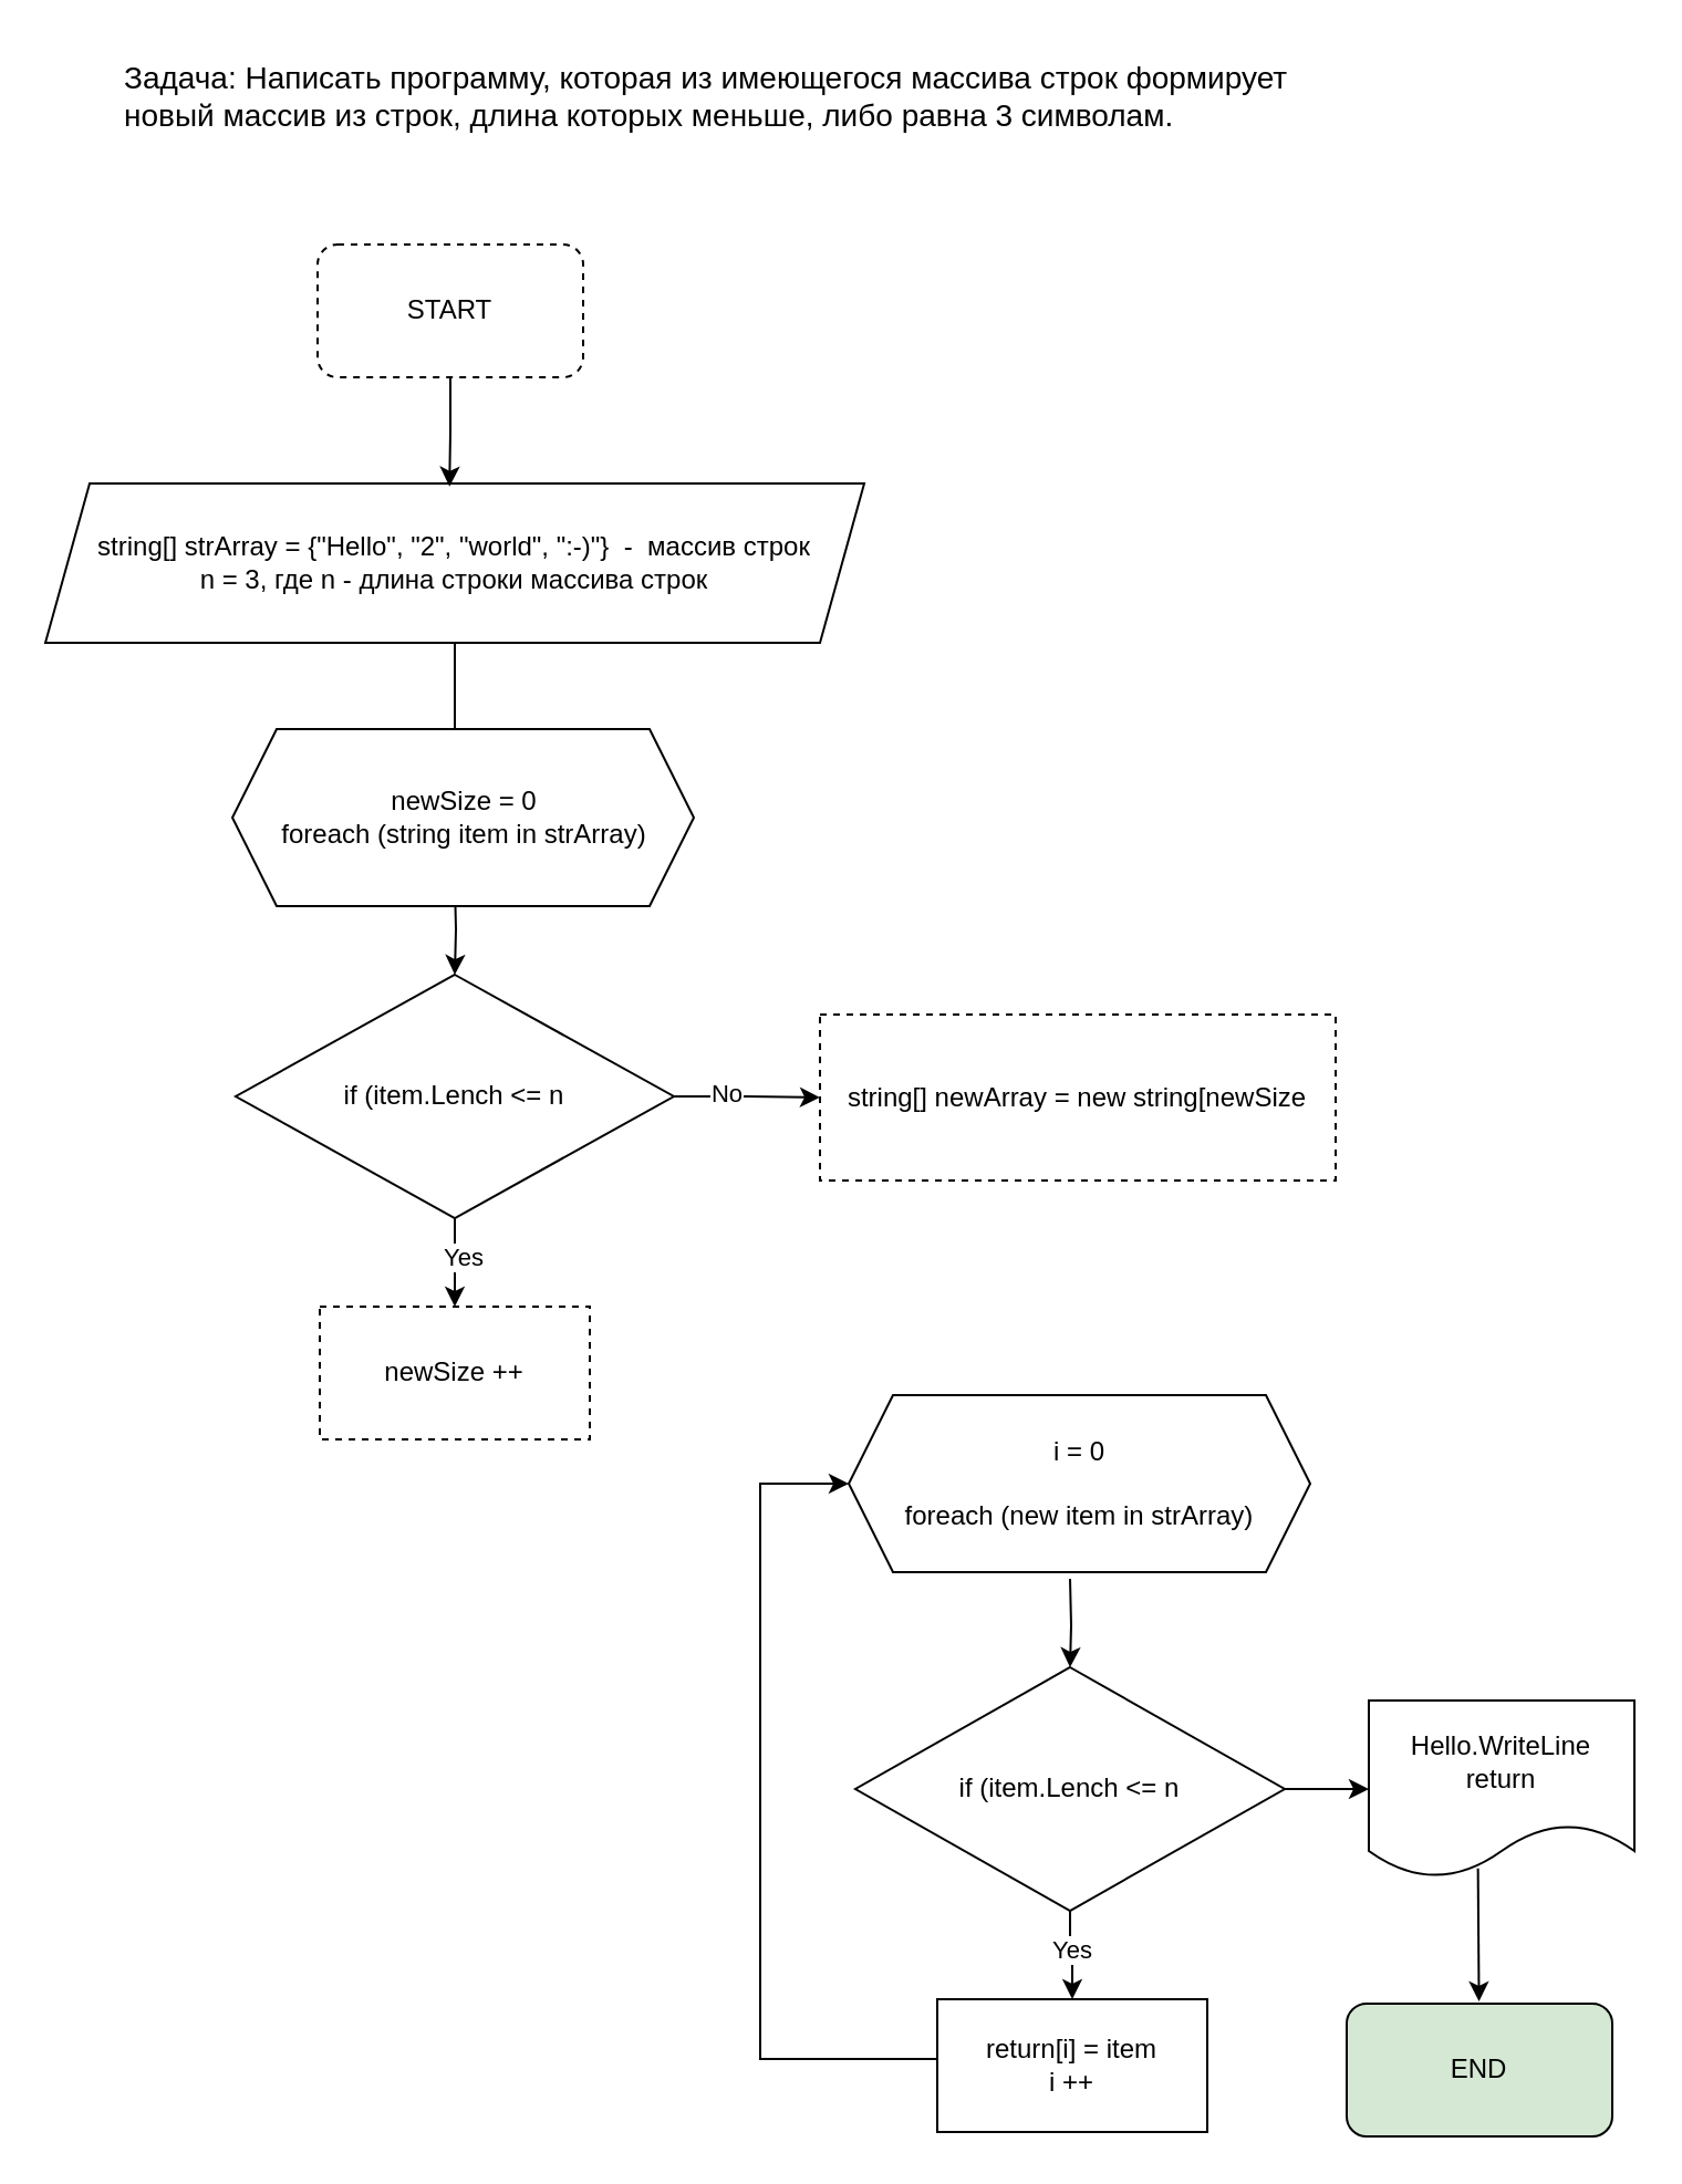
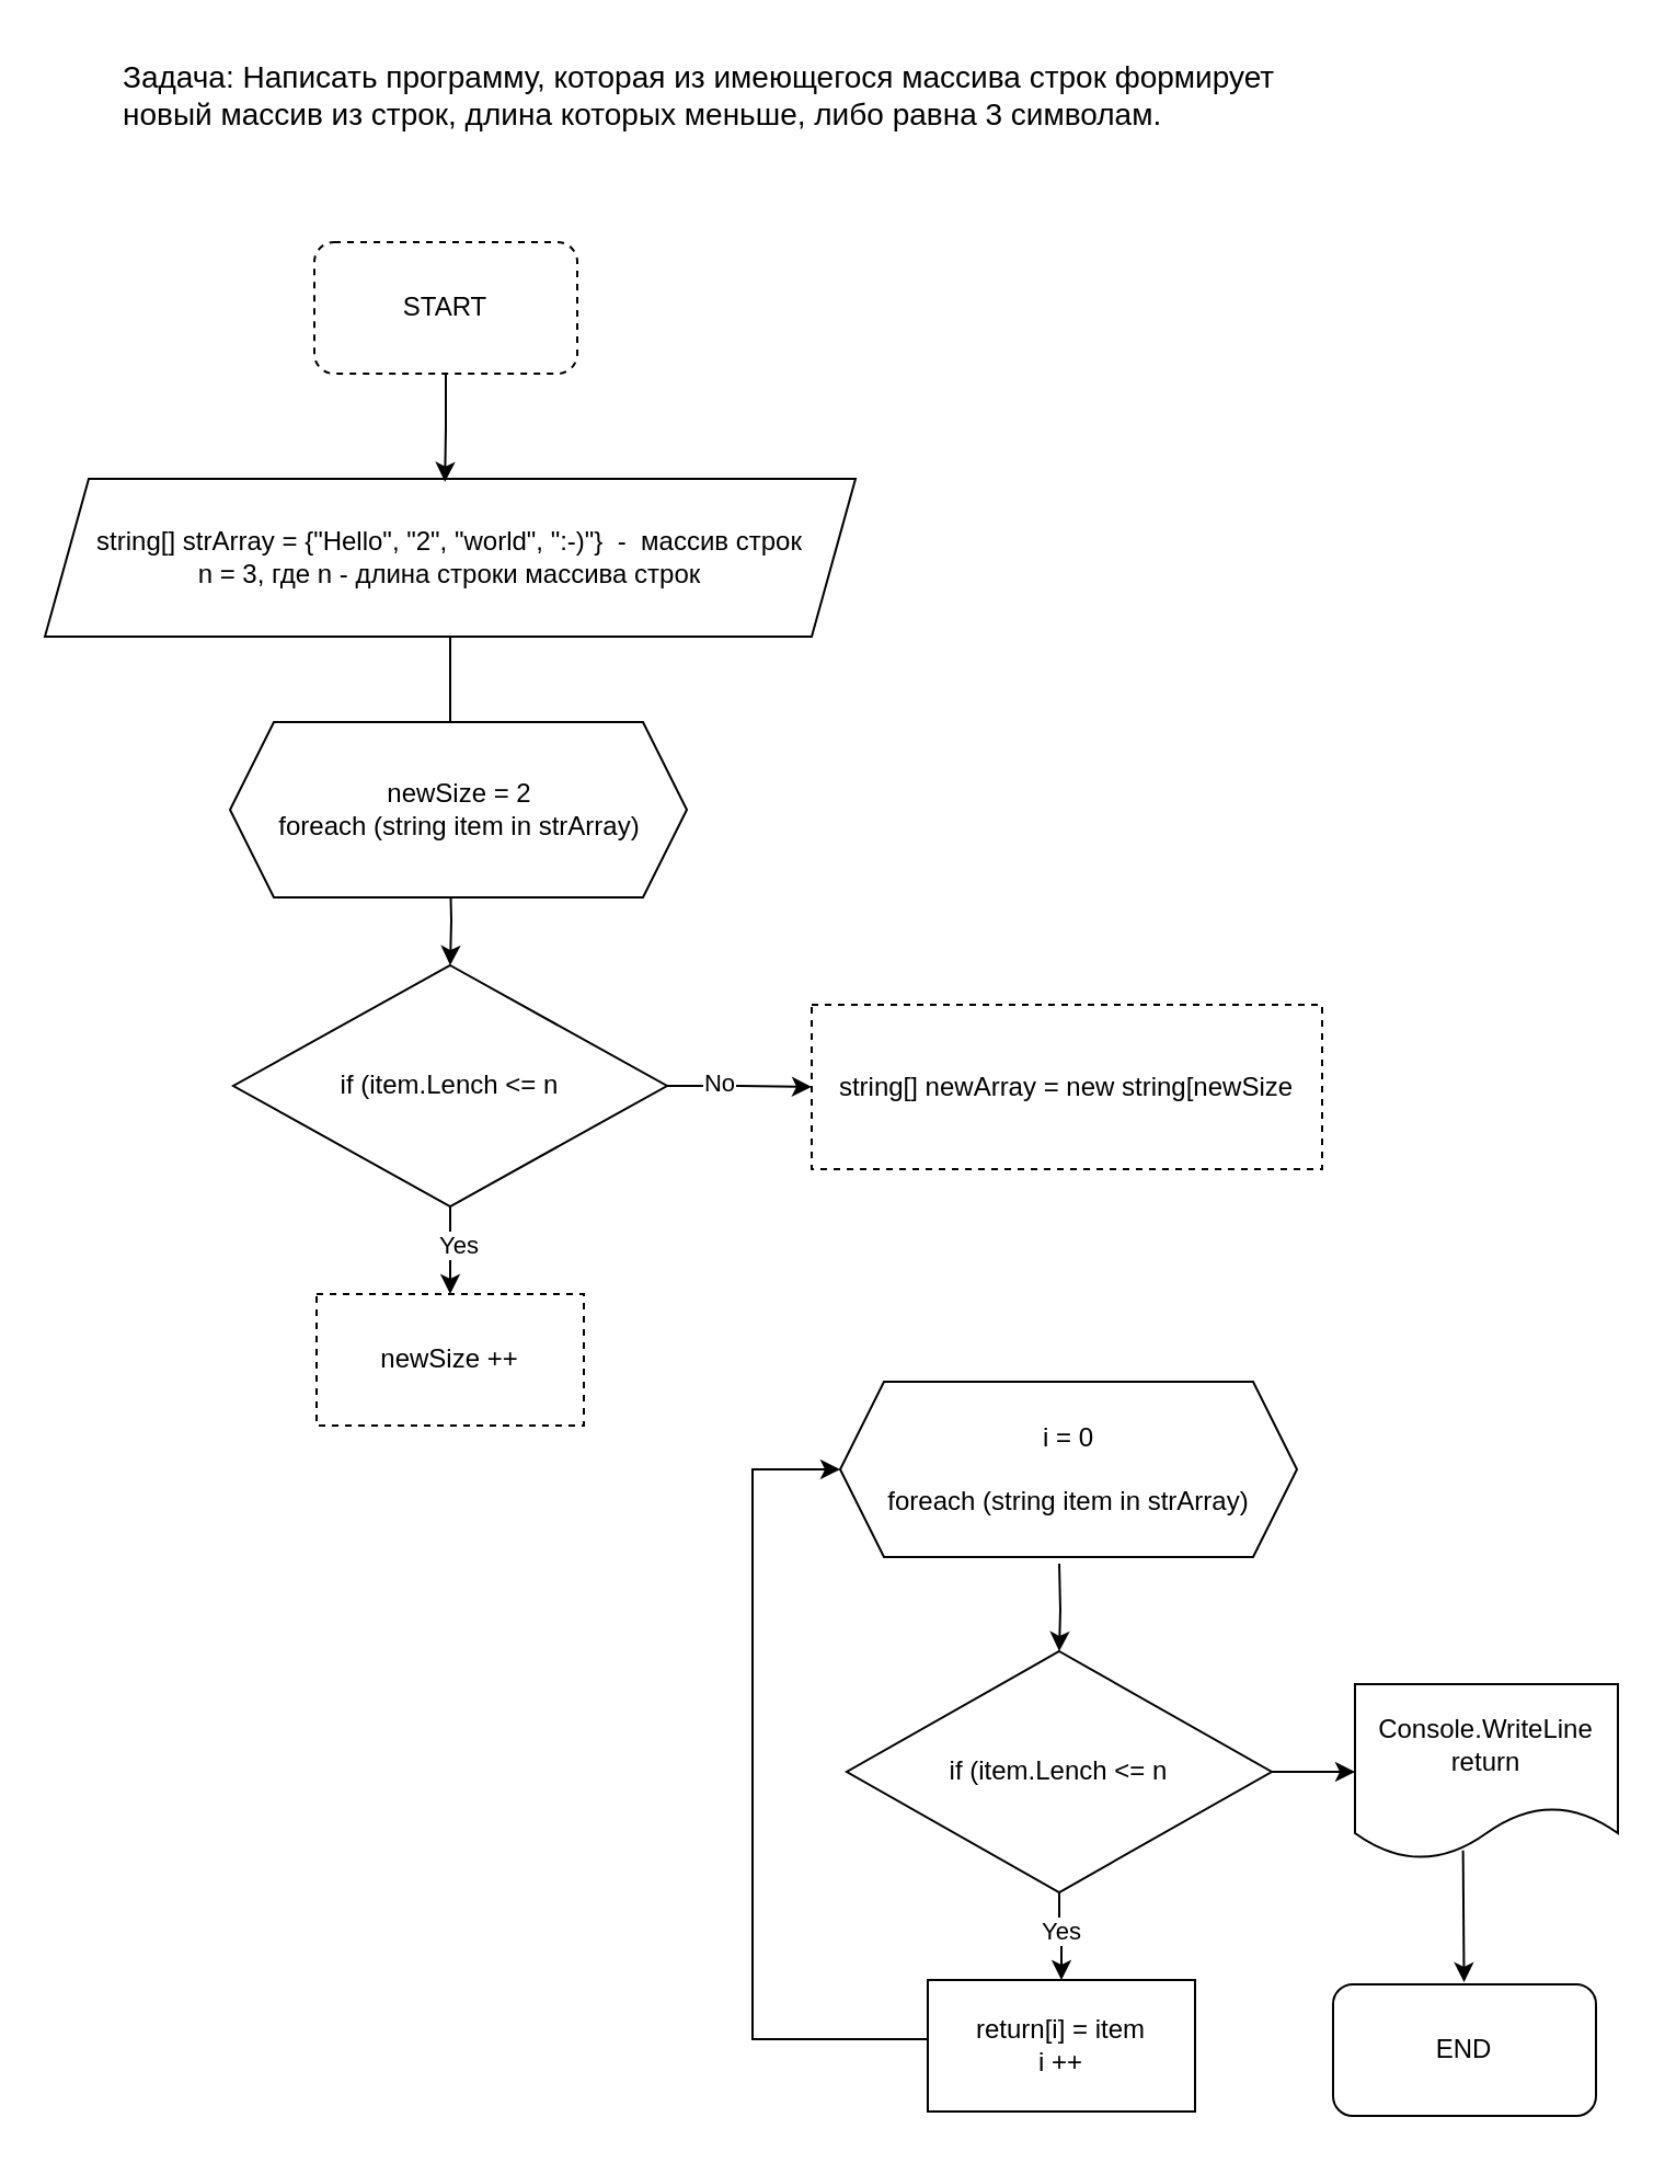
  <mxCell id="0" />
  <mxCell id="1" parent="0" />
  <mxCell id="2" value="&lt;font style=&quot;font-size: 14px;&quot;&gt;Задача: Написать программу, которая из имеющегося массива строк формирует новый массив из строк, длина которых меньше, либо равна 3 символам.&lt;/font&gt;" style="text;whiteSpace=wrap;html=1;" vertex="1" parent="1"><mxGeometry x="54" y="20" width="560" height="50" as="geometry" /></mxCell>
  <mxCell id="3" value="START" style="rounded=1;whiteSpace=wrap;html=1;dashed=1;" vertex="1" parent="1"><mxGeometry x="143" y="110" width="120" height="60" as="geometry" /></mxCell>
  <mxCell id="4" style="edgeStyle=orthogonalEdgeStyle;rounded=0;orthogonalLoop=1;jettySize=auto;html=1;exitX=0.5;exitY=1;exitDx=0;exitDy=0;entryX=0.5;entryY=0;entryDx=0;entryDy=0;" edge="1" parent="1" source="5"><mxGeometry relative="1" as="geometry"><mxPoint x="205" y="338" as="targetPoint" /></mxGeometry></mxCell>
  <mxCell id="5" value="string[] strArray = {&quot;Hello&quot;, &quot;2&quot;, &quot;world&quot;, &quot;:-)&quot;}&amp;nbsp; -&amp;nbsp; массив строк&lt;br&gt;n = 3, где n - длина строки массива строк" style="shape=parallelogram;perimeter=parallelogramPerimeter;whiteSpace=wrap;html=1;fixedSize=1;" vertex="1" parent="1"><mxGeometry x="20" y="218" width="370" height="72" as="geometry" /></mxCell>
  <mxCell id="6" style="edgeStyle=orthogonalEdgeStyle;rounded=0;orthogonalLoop=1;jettySize=auto;html=1;exitX=0.5;exitY=1;exitDx=0;exitDy=0;" edge="1" parent="1" target="11"><mxGeometry relative="1" as="geometry"><mxPoint x="205" y="398" as="sourcePoint" /></mxGeometry></mxCell>
  <mxCell id="7" style="edgeStyle=orthogonalEdgeStyle;rounded=0;orthogonalLoop=1;jettySize=auto;html=1;exitX=0.5;exitY=1;exitDx=0;exitDy=0;entryX=0.5;entryY=0;entryDx=0;entryDy=0;" edge="1" parent="1" source="11" target="12"><mxGeometry relative="1" as="geometry" /></mxCell>
  <mxCell id="8" value="Yes" style="edgeLabel;html=1;align=center;verticalAlign=middle;resizable=0;points=[];" vertex="1" connectable="0" parent="7"><mxGeometry x="-0.166" y="3" relative="1" as="geometry"><mxPoint as="offset" /></mxGeometry></mxCell>
  <mxCell id="9" style="edgeStyle=orthogonalEdgeStyle;rounded=0;orthogonalLoop=1;jettySize=auto;html=1;exitX=1;exitY=0.5;exitDx=0;exitDy=0;entryX=0;entryY=0.5;entryDx=0;entryDy=0;" edge="1" parent="1" source="11" target="14"><mxGeometry relative="1" as="geometry" /></mxCell>
  <mxCell id="10" value="No" style="edgeLabel;html=1;align=center;verticalAlign=middle;resizable=0;points=[];" vertex="1" connectable="0" parent="9"><mxGeometry x="-0.308" y="2" relative="1" as="geometry"><mxPoint as="offset" /></mxGeometry></mxCell>
  <mxCell id="11" value="if (item.Lench &amp;lt;= n" style="rhombus;whiteSpace=wrap;html=1;" vertex="1" parent="1"><mxGeometry x="106" y="440" width="198" height="110" as="geometry" /></mxCell>
  <mxCell id="12" value="newSize ++" style="rounded=0;whiteSpace=wrap;html=1;dashed=1;" vertex="1" parent="1"><mxGeometry x="144" y="590" width="122" height="60" as="geometry" /></mxCell>
  <mxCell id="13" style="edgeStyle=orthogonalEdgeStyle;rounded=0;orthogonalLoop=1;jettySize=auto;html=1;exitX=0.5;exitY=1;exitDx=0;exitDy=0;entryX=0.48;entryY=0.019;entryDx=0;entryDy=0;entryPerimeter=0;" edge="1" parent="1" source="3"><mxGeometry relative="1" as="geometry"><mxPoint x="202.6" y="219.349" as="targetPoint" /></mxGeometry></mxCell>
  <mxCell id="14" value="string[] newArray = new string[newSize" style="rounded=0;whiteSpace=wrap;html=1;dashed=1;" vertex="1" parent="1"><mxGeometry x="370" y="458" width="233" height="75" as="geometry" /></mxCell>
  <mxCell id="15" style="edgeStyle=orthogonalEdgeStyle;rounded=0;orthogonalLoop=1;jettySize=auto;html=1;exitX=0.5;exitY=1;exitDx=0;exitDy=0;entryX=0.5;entryY=0;entryDx=0;entryDy=0;" edge="1" parent="1" target="19"><mxGeometry relative="1" as="geometry"><mxPoint x="483" y="713" as="sourcePoint" /></mxGeometry></mxCell>
  <mxCell id="16" value="" style="edgeStyle=orthogonalEdgeStyle;rounded=0;orthogonalLoop=1;jettySize=auto;html=1;" edge="1" parent="1" source="19" target="21"><mxGeometry relative="1" as="geometry" /></mxCell>
  <mxCell id="17" value="Yes" style="edgeLabel;html=1;align=center;verticalAlign=middle;resizable=0;points=[];" vertex="1" connectable="0" parent="16"><mxGeometry x="-0.155" relative="1" as="geometry"><mxPoint as="offset" /></mxGeometry></mxCell>
  <mxCell id="18" style="edgeStyle=orthogonalEdgeStyle;rounded=0;orthogonalLoop=1;jettySize=auto;html=1;exitX=1;exitY=0.5;exitDx=0;exitDy=0;entryX=0;entryY=0.5;entryDx=0;entryDy=0;" edge="1" parent="1" source="19" target="22"><mxGeometry relative="1" as="geometry" /></mxCell>
  <mxCell id="19" value="if (item.Lench &amp;lt;= n" style="rhombus;whiteSpace=wrap;html=1;" vertex="1" parent="1"><mxGeometry x="386" y="753" width="194" height="110" as="geometry" /></mxCell>
  <mxCell id="20" value="" style="edgeStyle=orthogonalEdgeStyle;rounded=0;orthogonalLoop=1;jettySize=auto;html=1;entryX=0;entryY=0.5;entryDx=0;entryDy=0;" edge="1" parent="1" target="26"><mxGeometry relative="1" as="geometry"><mxPoint x="425" y="943" as="sourcePoint" /><mxPoint x="363" y="680" as="targetPoint" /><Array as="points"><mxPoint x="425" y="930" /><mxPoint x="343" y="930" /><mxPoint x="343" y="670" /></Array></mxGeometry></mxCell>
  <mxCell id="21" value="return[i] = item&lt;br&gt;i ++" style="rounded=0;whiteSpace=wrap;html=1;" vertex="1" parent="1"><mxGeometry x="423" y="903" width="122" height="60" as="geometry" /></mxCell>
- <mxCell id="22" value="Hello.WriteLine&lt;br&gt;return" style="shape=document;whiteSpace=wrap;html=1;boundedLbl=1;" vertex="1" parent="1"><mxGeometry x="618" y="768" width="120" height="80" as="geometry" /></mxCell>
- <mxCell id="23" value="END" style="rounded=1;whiteSpace=wrap;html=1;fillColor=#d5e8d4;" vertex="1" parent="1"><mxGeometry x="608" y="905" width="120" height="60" as="geometry" /></mxCell>
+ <mxCell id="22" value="Console.WriteLine&lt;br&gt;return" style="shape=document;whiteSpace=wrap;html=1;boundedLbl=1;" vertex="1" parent="1"><mxGeometry x="618" y="768" width="120" height="80" as="geometry" /></mxCell>
+ <mxCell id="23" value="END" style="rounded=1;whiteSpace=wrap;html=1;" vertex="1" parent="1"><mxGeometry x="608" y="905" width="120" height="60" as="geometry" /></mxCell>
  <mxCell id="24" value="" style="endArrow=classic;html=1;rounded=0;exitX=0.411;exitY=0.961;exitDx=0;exitDy=0;exitPerimeter=0;" edge="1" parent="1"><mxGeometry width="50" height="50" relative="1" as="geometry"><mxPoint x="667.32" y="843.88" as="sourcePoint" /><mxPoint x="667.774" y="904" as="targetPoint" /></mxGeometry></mxCell>
- <mxCell id="25" value="newSize = 0 &#10;foreach (string item in strArray)" style="shape=hexagon;perimeter=hexagonPerimeter2;whiteSpace=wrap;html=1;fixedSize=1;" vertex="1" parent="1"><mxGeometry x="104.5" y="329" width="208.5" height="80" as="geometry" /></mxCell>
- <mxCell id="26" value="i = 0&lt;br/&gt;&lt;br&gt;foreach (new item in strArray)" style="shape=hexagon;perimeter=hexagonPerimeter2;whiteSpace=wrap;html=1;fixedSize=1;" vertex="1" parent="1"><mxGeometry x="383" y="630" width="208.5" height="80" as="geometry" /></mxCell>
+ <mxCell id="25" value="newSize = 2 &#10;foreach (string item in strArray)" style="shape=hexagon;perimeter=hexagonPerimeter2;whiteSpace=wrap;html=1;fixedSize=1;" vertex="1" parent="1"><mxGeometry x="104.5" y="329" width="208.5" height="80" as="geometry" /></mxCell>
+ <mxCell id="26" value="i = 0&lt;br/&gt;&lt;br&gt;foreach (string item in strArray)" style="shape=hexagon;perimeter=hexagonPerimeter2;whiteSpace=wrap;html=1;fixedSize=1;" vertex="1" parent="1"><mxGeometry x="383" y="630" width="208.5" height="80" as="geometry" /></mxCell>
